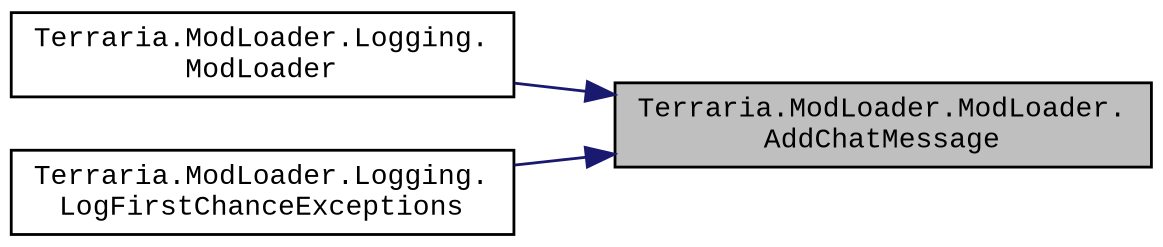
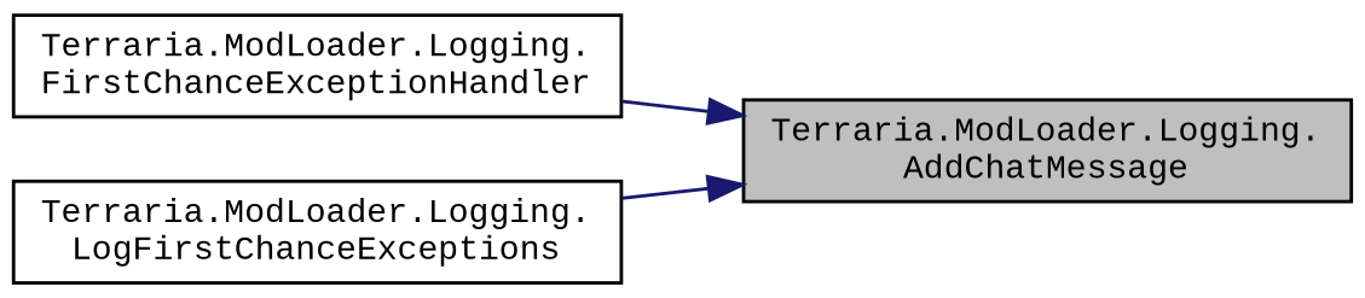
  digraph {
    fontname="Liberation Mono"
    rankdir=RL
    node [color=black fillcolor=white fontname="Liberation Mono" fontsize=10 shape=record style=filled]
    edge [color=midnightblue dir=back fontname="Liberation Mono" fontsize=10 labelfontname=Helvetica labelfontsize=10 style=solid]
-   n1 [fillcolor=grey75 fontcolor=black height=0.2 label="Terraria.ModLoader.ModLoader.\lAddChatMessage" width=0.4]
-   n2 [height=0.2 label="Terraria.ModLoader.Logging.\lModLoader" width=0.4]
+   n1 [fillcolor=grey75 fontcolor=black height=0.2 label="Terraria.ModLoader.Logging.\lAddChatMessage" width=0.4]
+   n2 [height=0.2 label="Terraria.ModLoader.Logging.\lFirstChanceExceptionHandler" width=0.4]
    n3 [height=0.2 label="Terraria.ModLoader.Logging.\lLogFirstChanceExceptions" width=0.4]
    n1 -> n2
    n1 -> n3
  }
